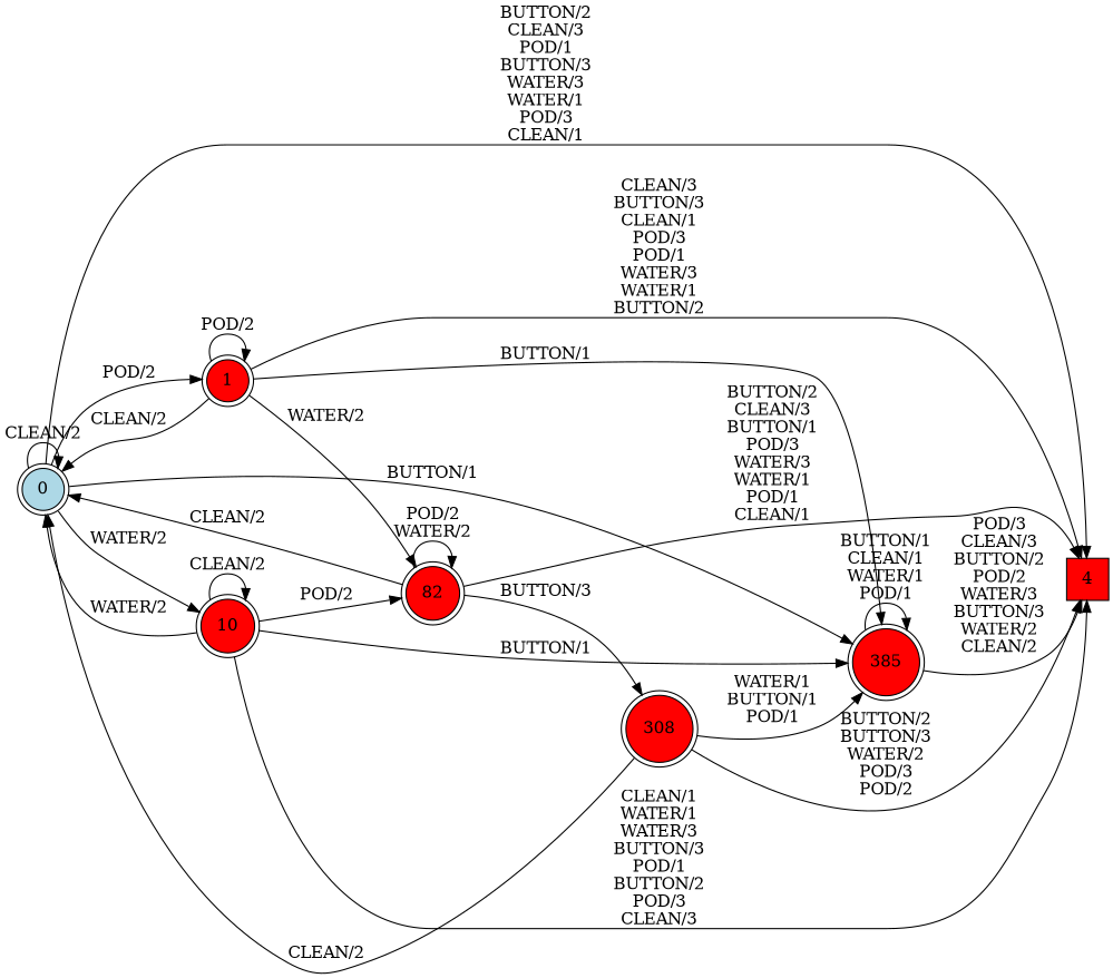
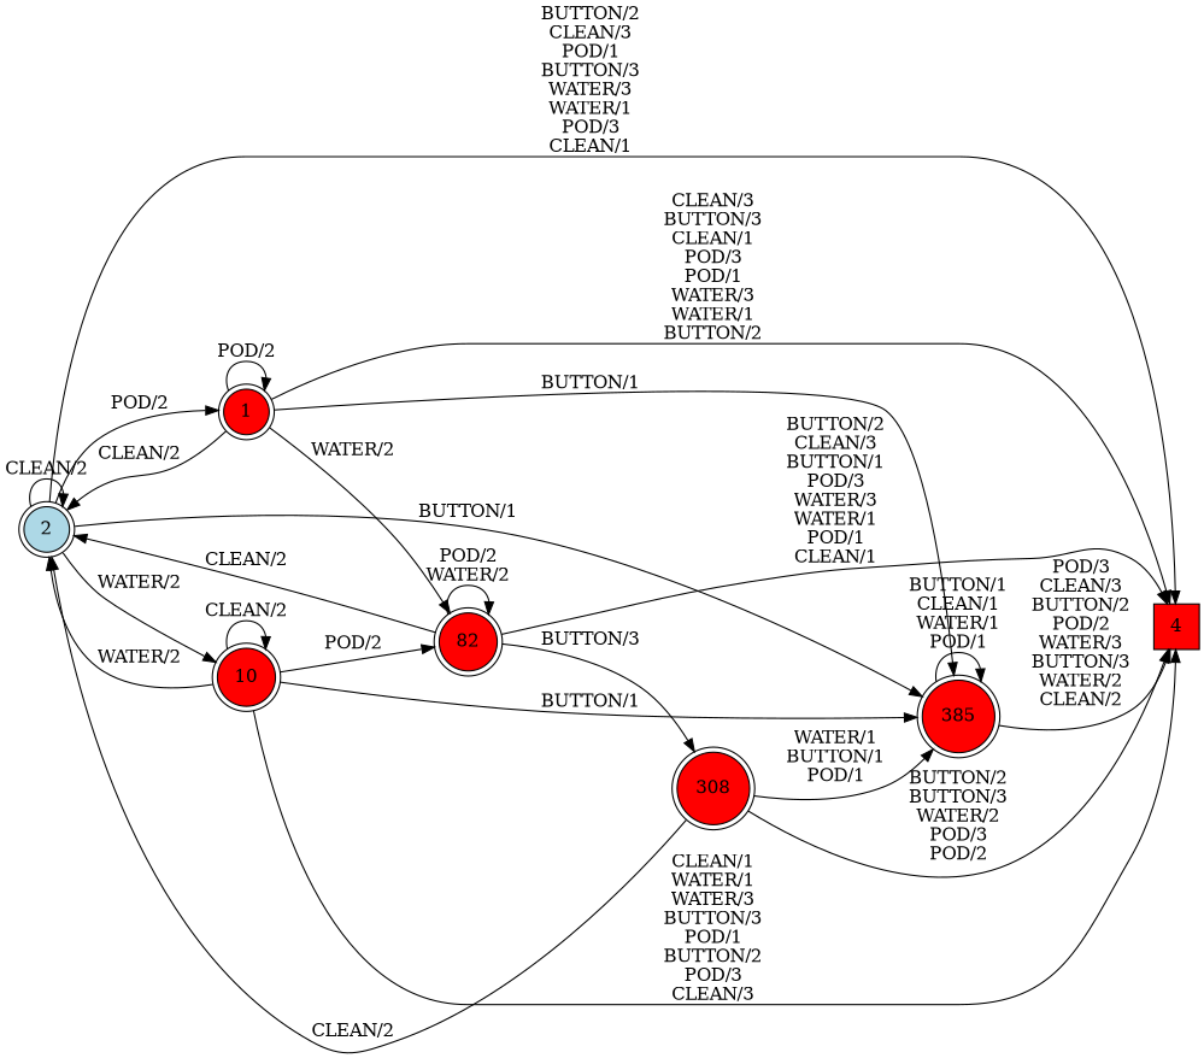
  digraph {
    rankdir=LR
    node [fillcolor=red shape=doublecircle style=filled]
-   0 [fillcolor=lightblue isInitial=True]
+   0 [fillcolor=lightblue isInitial=True label=2]
    1
    4 [shape=square]
    10
    385
    82
    308
    0 -> 0 [label="CLEAN/2"]
    0 -> 1 [label="POD/2"]
    0 -> 4 [label="BUTTON/2\nCLEAN/3\nPOD/1\nBUTTON/3\nWATER/3\nWATER/1\nPOD/3\nCLEAN/1"]
    0 -> 10 [label="WATER/2"]
    0 -> 385 [label="BUTTON/1"]
    1 -> 0 [label="CLEAN/2"]
    1 -> 1 [label="POD/2"]
    1 -> 4 [label="CLEAN/3\nBUTTON/3\nCLEAN/1\nPOD/3\nPOD/1\nWATER/3\nWATER/1\nBUTTON/2"]
    1 -> 385 [label="BUTTON/1"]
    1 -> 82 [label="WATER/2"]
    10 -> 0 [label="WATER/2"]
    10 -> 4 [label="CLEAN/1\nWATER/1\nWATER/3\nBUTTON/3\nPOD/1\nBUTTON/2\nPOD/3\nCLEAN/3"]
    10 -> 10 [label="CLEAN/2"]
    10 -> 385 [label="BUTTON/1"]
    10 -> 82 [label="POD/2"]
    385 -> 4 [label="POD/3\nCLEAN/3\nBUTTON/2\nPOD/2\nWATER/3\nBUTTON/3\nWATER/2\nCLEAN/2"]
    385 -> 385 [label="BUTTON/1\nCLEAN/1\nWATER/1\nPOD/1"]
    82 -> 0 [label="CLEAN/2"]
    82 -> 4 [label="BUTTON/2\nCLEAN/3\nBUTTON/1\nPOD/3\nWATER/3\nWATER/1\nPOD/1\nCLEAN/1"]
    82 -> 82 [label="POD/2\nWATER/2"]
    82 -> 308 [label="BUTTON/3"]
    308 -> 0 [label="CLEAN/2"]
    308 -> 4 [label="BUTTON/2\nBUTTON/3\nWATER/2\nPOD/3\nPOD/2"]
    308 -> 385 [label="WATER/1\nBUTTON/1\nPOD/1"]
  }
